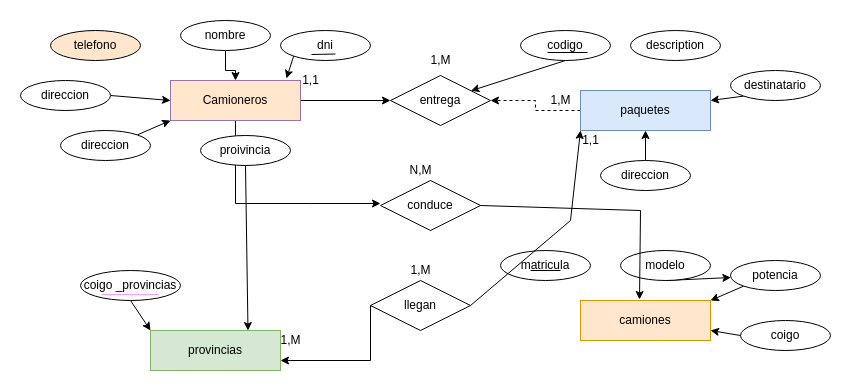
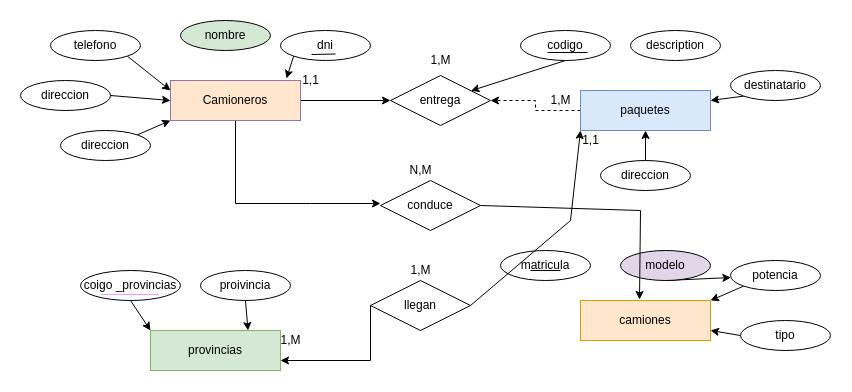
  <mxCell id="0" />
  <mxCell id="1" parent="0" />
  <mxCell id="2" value="" style="edgeStyle=orthogonalEdgeStyle;rounded=0;orthogonalLoop=1;jettySize=auto;html=1;strokeColor=#000000;strokeWidth=1;" edge="1" parent="1" source="4" target="39"><mxGeometry relative="1" as="geometry" /></mxCell>
  <mxCell id="3" style="edgeStyle=none;rounded=0;orthogonalLoop=1;jettySize=auto;html=1;exitX=0.5;exitY=1;exitDx=0;exitDy=0;strokeColor=#000000;strokeWidth=1;" edge="1" parent="1" source="4"><mxGeometry relative="1" as="geometry"><mxPoint x="380" y="203" as="targetPoint" /><Array as="points"><mxPoint x="235" y="203" /><mxPoint x="310" y="203" /></Array></mxGeometry></mxCell>
  <mxCell id="4" value="Camioneros" style="rounded=0;whiteSpace=wrap;html=1;fillColor=#ffe6cc;strokeColor=#9673a6;" vertex="1" parent="1"><mxGeometry x="170" y="80" width="130" height="40" as="geometry" /></mxCell>
  <mxCell id="5" value="" style="edgeStyle=orthogonalEdgeStyle;rounded=0;orthogonalLoop=1;jettySize=auto;html=1;strokeColor=#000000;strokeWidth=1;dashed=1;" edge="1" parent="1" source="6" target="39"><mxGeometry relative="1" as="geometry" /></mxCell>
  <mxCell id="6" value="paquetes" style="rounded=0;whiteSpace=wrap;html=1;fillColor=#dae8fc;strokeColor=#6c8ebf;" vertex="1" parent="1"><mxGeometry x="580" y="90" width="130" height="40" as="geometry" /></mxCell>
  <mxCell id="7" value="provincias" style="rounded=0;whiteSpace=wrap;html=1;fillColor=#d5e8d4;strokeColor=#82b366;" vertex="1" parent="1"><mxGeometry x="150" y="330" width="130" height="40" as="geometry" /></mxCell>
  <mxCell id="8" value="camiones" style="rounded=0;whiteSpace=wrap;html=1;fillColor=#ffe6cc;strokeColor=#d79b00;" vertex="1" parent="1"><mxGeometry x="580" y="300" width="130" height="40" as="geometry" /></mxCell>
- <mxCell id="10" value="telefono" style="ellipse;whiteSpace=wrap;html=1;fillColor=#ffe6cc;" vertex="1" parent="1"><mxGeometry x="50" y="30" width="90" height="30" as="geometry" /></mxCell>
- <mxCell id="11" value="" style="edgeStyle=orthogonalEdgeStyle;rounded=0;orthogonalLoop=1;jettySize=auto;html=1;strokeColor=#000000;strokeWidth=1;" edge="1" parent="1" source="12" target="4"><mxGeometry relative="1" as="geometry" /></mxCell>
- <mxCell id="12" value="nombre" style="ellipse;whiteSpace=wrap;html=1;" vertex="1" parent="1"><mxGeometry x="180" y="20" width="90" height="30" as="geometry" /></mxCell>
+ <mxCell id="9" style="edgeStyle=none;rounded=0;orthogonalLoop=1;jettySize=auto;html=1;exitX=1;exitY=1;exitDx=0;exitDy=0;entryX=0;entryY=0.25;entryDx=0;entryDy=0;strokeColor=#000000;strokeWidth=1;" edge="1" parent="1" source="10" target="4"><mxGeometry relative="1" as="geometry" /></mxCell>
+ <mxCell id="10" value="telefono" style="ellipse;whiteSpace=wrap;html=1;" vertex="1" parent="1"><mxGeometry x="50" y="30" width="90" height="30" as="geometry" /></mxCell>
+ <mxCell id="12" value="nombre" style="ellipse;whiteSpace=wrap;html=1;fillColor=#d5e8d4;" vertex="1" parent="1"><mxGeometry x="180" y="20" width="90" height="30" as="geometry" /></mxCell>
  <mxCell id="13" style="edgeStyle=none;rounded=0;orthogonalLoop=1;jettySize=auto;html=1;exitX=1;exitY=0.5;exitDx=0;exitDy=0;entryX=0;entryY=0.5;entryDx=0;entryDy=0;strokeColor=#000000;strokeWidth=1;" edge="1" parent="1" source="14" target="4"><mxGeometry relative="1" as="geometry" /></mxCell>
  <mxCell id="14" value="direccion" style="ellipse;whiteSpace=wrap;html=1;" vertex="1" parent="1"><mxGeometry x="20" y="80" width="90" height="30" as="geometry" /></mxCell>
  <mxCell id="15" style="edgeStyle=none;rounded=0;orthogonalLoop=1;jettySize=auto;html=1;exitX=1;exitY=0;exitDx=0;exitDy=0;entryX=0;entryY=1;entryDx=0;entryDy=0;strokeColor=#000000;strokeWidth=1;" edge="1" parent="1" source="16" target="4"><mxGeometry relative="1" as="geometry" /></mxCell>
  <mxCell id="16" value="direccion" style="ellipse;whiteSpace=wrap;html=1;" vertex="1" parent="1"><mxGeometry x="60" y="130" width="90" height="30" as="geometry" /></mxCell>
  <mxCell id="17" style="edgeStyle=none;rounded=0;orthogonalLoop=1;jettySize=auto;html=1;exitX=0.5;exitY=1;exitDx=0;exitDy=0;strokeColor=#000000;strokeWidth=1;" edge="1" parent="1" source="18" target="39"><mxGeometry relative="1" as="geometry" /></mxCell>
  <mxCell id="18" value="codigo" style="ellipse;whiteSpace=wrap;html=1;" vertex="1" parent="1"><mxGeometry x="520" y="30" width="90" height="30" as="geometry" /></mxCell>
  <mxCell id="19" value="description" style="ellipse;whiteSpace=wrap;html=1;" vertex="1" parent="1"><mxGeometry x="630" y="30" width="90" height="30" as="geometry" /></mxCell>
  <mxCell id="20" style="edgeStyle=none;rounded=0;orthogonalLoop=1;jettySize=auto;html=1;exitX=0;exitY=1;exitDx=0;exitDy=0;entryX=1;entryY=0.25;entryDx=0;entryDy=0;strokeColor=#000000;strokeWidth=1;" edge="1" parent="1" source="21" target="6"><mxGeometry relative="1" as="geometry" /></mxCell>
  <mxCell id="21" value="destinatario" style="ellipse;whiteSpace=wrap;html=1;" vertex="1" parent="1"><mxGeometry x="730" y="70" width="90" height="30" as="geometry" /></mxCell>
  <mxCell id="22" style="edgeStyle=none;rounded=0;orthogonalLoop=1;jettySize=auto;html=1;exitX=0.5;exitY=0;exitDx=0;exitDy=0;entryX=0.5;entryY=1;entryDx=0;entryDy=0;strokeColor=#000000;strokeWidth=1;" edge="1" parent="1" source="23" target="6"><mxGeometry relative="1" as="geometry" /></mxCell>
  <mxCell id="23" value="direccion" style="ellipse;whiteSpace=wrap;html=1;" vertex="1" parent="1"><mxGeometry x="600" y="160" width="90" height="30" as="geometry" /></mxCell>
  <mxCell id="24" style="edgeStyle=none;rounded=0;orthogonalLoop=1;jettySize=auto;html=1;exitX=0.5;exitY=1;exitDx=0;exitDy=0;entryX=0;entryY=0;entryDx=0;entryDy=0;strokeColor=#000000;strokeWidth=1;" edge="1" parent="1" source="25" target="7"><mxGeometry relative="1" as="geometry" /></mxCell>
  <mxCell id="25" value="coigo _provincias" style="ellipse;whiteSpace=wrap;html=1;" vertex="1" parent="1"><mxGeometry x="80" y="270" width="100" height="30" as="geometry" /></mxCell>
  <mxCell id="26" style="edgeStyle=none;rounded=0;orthogonalLoop=1;jettySize=auto;html=1;exitX=0.5;exitY=1;exitDx=0;exitDy=0;entryX=0.75;entryY=0;entryDx=0;entryDy=0;strokeColor=#000000;strokeWidth=1;" edge="1" parent="1" source="27" target="7"><mxGeometry relative="1" as="geometry" /></mxCell>
- <mxCell id="27" value="proivincia&lt;br&gt;" style="ellipse;whiteSpace=wrap;html=1;" vertex="1" parent="1"><mxGeometry x="200" y="135" width="90" height="30" as="geometry" /></mxCell>
+ <mxCell id="27" value="proivincia&lt;br&gt;" style="ellipse;whiteSpace=wrap;html=1;" vertex="1" parent="1"><mxGeometry x="200" y="270" width="90" height="30" as="geometry" /></mxCell>
  <mxCell id="28" value="matricula" style="ellipse;whiteSpace=wrap;html=1;" vertex="1" parent="1"><mxGeometry x="500" y="250" width="90" height="30" as="geometry" /></mxCell>
  <mxCell id="29" style="edgeStyle=none;rounded=0;orthogonalLoop=1;jettySize=auto;html=1;exitX=0.5;exitY=1;exitDx=0;exitDy=0;strokeColor=#000000;strokeWidth=1;" edge="1" parent="1" source="30" target="32"><mxGeometry relative="1" as="geometry" /></mxCell>
- <mxCell id="30" value="modelo" style="ellipse;whiteSpace=wrap;html=1;" vertex="1" parent="1"><mxGeometry x="620" y="250" width="90" height="30" as="geometry" /></mxCell>
+ <mxCell id="30" value="modelo" style="ellipse;whiteSpace=wrap;html=1;fillColor=#e1d5e7;" vertex="1" parent="1"><mxGeometry x="620" y="250" width="90" height="30" as="geometry" /></mxCell>
  <mxCell id="31" style="edgeStyle=none;rounded=0;orthogonalLoop=1;jettySize=auto;html=1;exitX=0;exitY=1;exitDx=0;exitDy=0;entryX=1;entryY=0;entryDx=0;entryDy=0;strokeColor=#000000;strokeWidth=1;" edge="1" parent="1" source="32" target="8"><mxGeometry relative="1" as="geometry" /></mxCell>
  <mxCell id="32" value="potencia" style="ellipse;whiteSpace=wrap;html=1;" vertex="1" parent="1"><mxGeometry x="730" y="260" width="90" height="30" as="geometry" /></mxCell>
  <mxCell id="33" style="edgeStyle=none;rounded=0;orthogonalLoop=1;jettySize=auto;html=1;exitX=0;exitY=0.5;exitDx=0;exitDy=0;entryX=1;entryY=0.75;entryDx=0;entryDy=0;strokeColor=#000000;strokeWidth=1;" edge="1" parent="1" source="34" target="8"><mxGeometry relative="1" as="geometry" /></mxCell>
- <mxCell id="34" value="coigo&lt;br&gt;" style="ellipse;whiteSpace=wrap;html=1;" vertex="1" parent="1"><mxGeometry x="740" y="320" width="90" height="30" as="geometry" /></mxCell>
+ <mxCell id="34" value="tipo&lt;br&gt;" style="ellipse;whiteSpace=wrap;html=1;" vertex="1" parent="1"><mxGeometry x="740" y="320" width="90" height="30" as="geometry" /></mxCell>
  <mxCell id="35" value="" style="endArrow=none;html=1;rounded=0;startArrow=none;" edge="1" parent="1" source="42"><mxGeometry width="50" height="50" relative="1" as="geometry"><mxPoint x="304" y="44.5" as="sourcePoint" /><mxPoint x="334" y="44.5" as="targetPoint" /></mxGeometry></mxCell>
  <mxCell id="36" value="" style="endArrow=none;html=1;rounded=0;strokeColor=#FF99FF;" edge="1" parent="1"><mxGeometry width="50" height="50" relative="1" as="geometry"><mxPoint x="101" y="294" as="sourcePoint" /><mxPoint x="158" y="294" as="targetPoint" /><Array as="points" /></mxGeometry></mxCell>
  <mxCell id="37" value="" style="endArrow=none;html=1;rounded=0;" edge="1" parent="1"><mxGeometry width="50" height="50" relative="1" as="geometry"><mxPoint x="547" y="52" as="sourcePoint" /><mxPoint x="587" y="52" as="targetPoint" /></mxGeometry></mxCell>
  <mxCell id="38" value="" style="endArrow=none;html=1;rounded=0;" edge="1" parent="1"><mxGeometry width="50" height="50" relative="1" as="geometry"><mxPoint x="530" y="270" as="sourcePoint" /><mxPoint x="560" y="270" as="targetPoint" /></mxGeometry></mxCell>
  <mxCell id="39" value="entrega" style="shape=rhombus;perimeter=rhombusPerimeter;whiteSpace=wrap;html=1;align=center;strokeWidth=1;" vertex="1" parent="1"><mxGeometry x="390" y="75" width="100" height="50" as="geometry" /></mxCell>
  <mxCell id="40" value="1,M" style="text;html=1;align=center;verticalAlign=middle;resizable=0;points=[];autosize=1;strokeColor=none;fillColor=none;" vertex="1" parent="1"><mxGeometry x="420" y="50" width="40" height="20" as="geometry" /></mxCell>
  <mxCell id="41" style="edgeStyle=none;rounded=0;orthogonalLoop=1;jettySize=auto;html=1;exitX=0;exitY=1;exitDx=0;exitDy=0;entryX=0.892;entryY=-0.05;entryDx=0;entryDy=0;entryPerimeter=0;strokeColor=#000000;strokeWidth=1;" edge="1" parent="1" source="42" target="4"><mxGeometry relative="1" as="geometry" /></mxCell>
  <mxCell id="42" value="dni" style="ellipse;whiteSpace=wrap;html=1;" vertex="1" parent="1"><mxGeometry x="280" y="30" width="90" height="30" as="geometry" /></mxCell>
  <mxCell id="43" value="" style="endArrow=none;html=1;rounded=0;" edge="1" parent="1"><mxGeometry width="50" height="50" relative="1" as="geometry"><mxPoint x="335" y="53.5" as="sourcePoint" /><mxPoint x="311" y="54" as="targetPoint" /></mxGeometry></mxCell>
  <mxCell id="44" style="edgeStyle=none;rounded=0;orthogonalLoop=1;jettySize=auto;html=1;exitX=0;exitY=0.5;exitDx=0;exitDy=0;entryX=0.454;entryY=-0.025;entryDx=0;entryDy=0;strokeColor=#000000;strokeWidth=1;entryPerimeter=0;" edge="1" parent="1" source="45" target="8"><mxGeometry relative="1" as="geometry"><Array as="points"><mxPoint x="640" y="210" /></Array></mxGeometry></mxCell>
  <mxCell id="45" value="conduce" style="shape=rhombus;perimeter=rhombusPerimeter;whiteSpace=wrap;html=1;align=center;strokeWidth=1;direction=west;rotation=0;" vertex="1" parent="1"><mxGeometry x="380" y="180" width="100" height="50" as="geometry" /></mxCell>
  <mxCell id="46" value="N,M" style="text;html=1;align=center;verticalAlign=middle;resizable=0;points=[];autosize=1;strokeColor=none;fillColor=none;" vertex="1" parent="1"><mxGeometry x="400" y="160" width="40" height="20" as="geometry" /></mxCell>
  <mxCell id="47" style="edgeStyle=none;rounded=0;orthogonalLoop=1;jettySize=auto;html=1;exitX=1;exitY=0.5;exitDx=0;exitDy=0;entryX=1;entryY=0.75;entryDx=0;entryDy=0;strokeColor=#000000;strokeWidth=1;" edge="1" parent="1" source="49" target="7"><mxGeometry relative="1" as="geometry"><Array as="points"><mxPoint x="370" y="360" /></Array></mxGeometry></mxCell>
  <mxCell id="48" style="edgeStyle=none;rounded=0;orthogonalLoop=1;jettySize=auto;html=1;exitX=0;exitY=0.5;exitDx=0;exitDy=0;entryX=0;entryY=1;entryDx=0;entryDy=0;strokeColor=#000000;strokeWidth=1;" edge="1" parent="1" source="49" target="6"><mxGeometry relative="1" as="geometry"><Array as="points"><mxPoint x="570" y="220" /></Array></mxGeometry></mxCell>
  <mxCell id="49" value="llegan" style="shape=rhombus;perimeter=rhombusPerimeter;whiteSpace=wrap;html=1;align=center;strokeWidth=1;direction=west;rotation=0;" vertex="1" parent="1"><mxGeometry x="370" y="280" width="100" height="50" as="geometry" /></mxCell>
  <mxCell id="50" value="1,M" style="text;html=1;align=center;verticalAlign=middle;resizable=0;points=[];autosize=1;strokeColor=none;fillColor=none;" vertex="1" parent="1"><mxGeometry x="400" y="260" width="40" height="20" as="geometry" /></mxCell>
  <mxCell id="51" value="1,M" style="text;html=1;align=center;verticalAlign=middle;resizable=0;points=[];autosize=1;strokeColor=none;fillColor=none;" vertex="1" parent="1"><mxGeometry x="540" y="90" width="40" height="20" as="geometry" /></mxCell>
  <mxCell id="52" value="1,1" style="text;html=1;align=center;verticalAlign=middle;resizable=0;points=[];autosize=1;strokeColor=none;fillColor=none;" vertex="1" parent="1"><mxGeometry x="295" y="70" width="30" height="20" as="geometry" /></mxCell>
  <mxCell id="53" value="1,1" style="text;html=1;align=center;verticalAlign=middle;resizable=0;points=[];autosize=1;strokeColor=none;fillColor=none;" vertex="1" parent="1"><mxGeometry x="575" y="130" width="30" height="20" as="geometry" /></mxCell>
  <mxCell id="54" value="1,M" style="text;html=1;align=center;verticalAlign=middle;resizable=0;points=[];autosize=1;strokeColor=none;fillColor=none;" vertex="1" parent="1"><mxGeometry x="270" y="330" width="40" height="20" as="geometry" /></mxCell>
